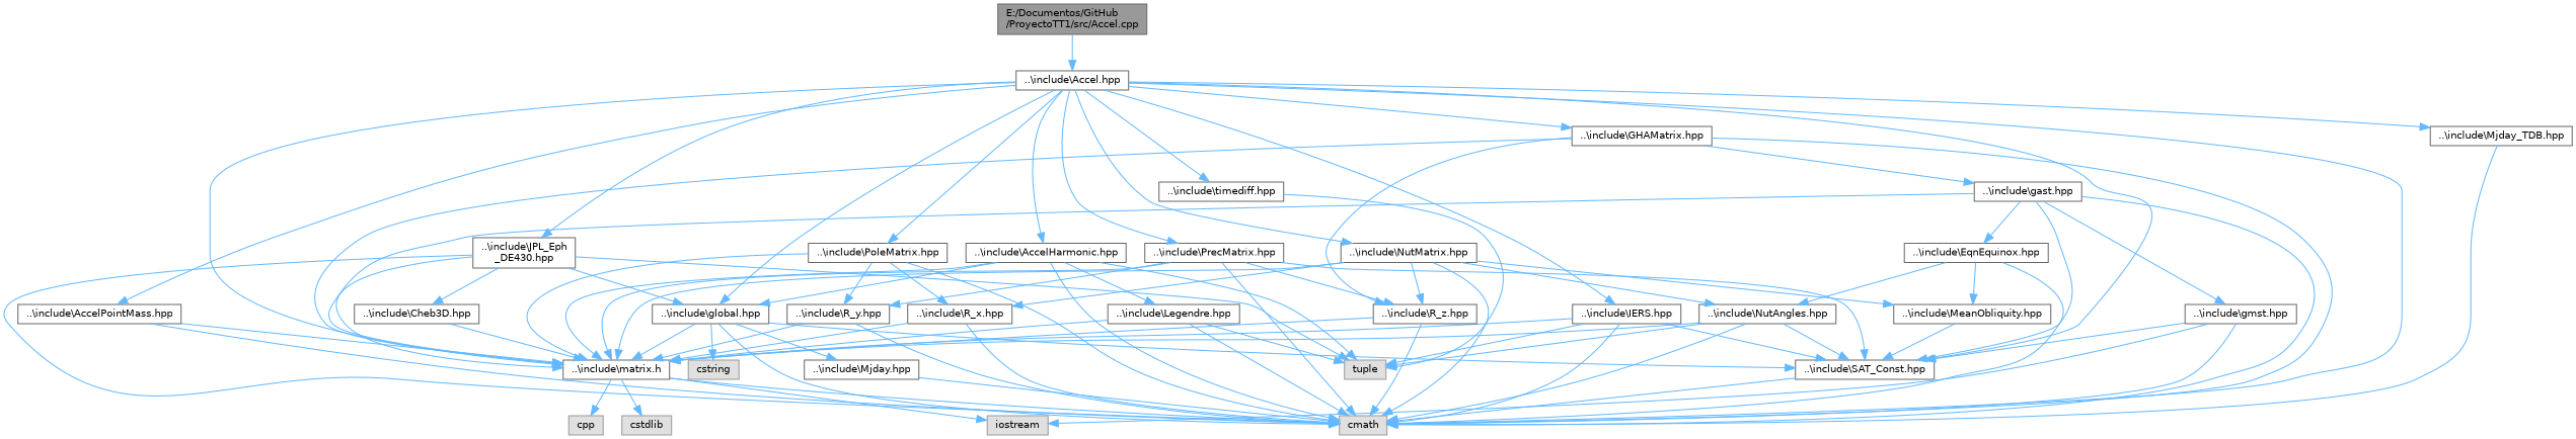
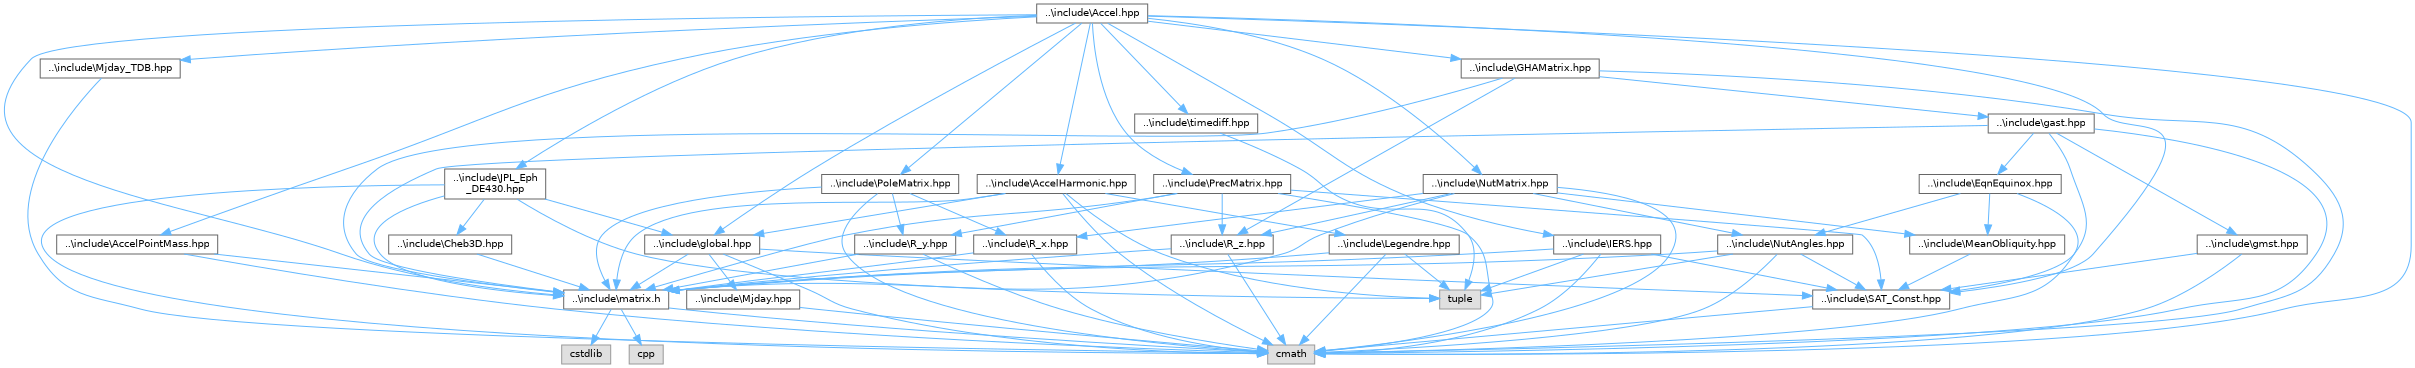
  digraph {
    node [color=grey40 fillcolor=white fontname=Helvetica fontsize=10 shape=box style=filled]
    edge [color=steelblue1 fontname=Helvetica fontsize=10 labelfontname=Helvetica labelfontsize=10 style=solid]
-   n1 [color=gray40 fillcolor=grey60 fontcolor=black height=0.2 label="E:/Documentos/GitHub\l/ProyectoTT1/src/Accel.cpp" width=0.4]
    n2 [height=0.2 label="..\\include\\Accel.hpp" width=0.4]
    n3 [color=grey60 fillcolor="#E0E0E0" height=0.2 label=cmath width=0.4]
    n4 [height=0.2 label="..\\include\\matrix.h" width=0.4]
    n5 [height=0.2 label="..\\include\\global.hpp" width=0.4]
    n6 [height=0.2 label="..\\include\\SAT_Const.hpp" width=0.4]
    n7 [height=0.2 label="..\\include\\IERS.hpp" width=0.4]
    n8 [height=0.2 label="..\\include\\timediff.hpp" width=0.4]
    n9 [height=0.2 label="..\\include\\Mjday_TDB.hpp" width=0.4]
    n10 [height=0.2 label="..\\include\\JPL_Eph\l_DE430.hpp" width=0.4]
    n11 [height=0.2 label="..\\include\\AccelHarmonic.hpp" width=0.4]
    n12 [height=0.2 label="..\\include\\AccelPointMass.hpp" width=0.4]
    n13 [height=0.2 label="..\\include\\PrecMatrix.hpp" width=0.4]
    Node24 [height=0.2 label="..\\include\\NutMatrix.hpp" width=0.4]
    n15 [height=0.2 label="..\\include\\PoleMatrix.hpp" width=0.4]
    n16 [height=0.2 label="..\\include\\GHAMatrix.hpp" width=0.4]
    n17 [color=grey60 fillcolor="#E0E0E0" height=0.2 label=cpp width=0.4]
    n18 [color=grey60 fillcolor="#E0E0E0" height=0.2 label=cstdlib width=0.4]
-   n19 [color=grey60 fillcolor="#E0E0E0" height=0.2 label=iostream width=0.4]
-   n20 [color=grey60 fillcolor="#E0E0E0" height=0.2 label=cstring width=0.4]
    n21 [height=0.2 label="..\\include\\Mjday.hpp" width=0.4]
    n22 [color=grey60 fillcolor="#E0E0E0" height=0.2 label=tuple width=0.4]
    n23 [height=0.2 label="..\\include\\Cheb3D.hpp" width=0.4]
    n24 [height=0.2 label="..\\include\\Legendre.hpp" width=0.4]
    n25 [height=0.2 label="..\\include\\R_y.hpp" width=0.4]
    n26 [height=0.2 label="..\\include\\R_z.hpp" width=0.4]
    n27 [height=0.2 label="..\\include\\MeanObliquity.hpp" width=0.4]
    Node26 [height=0.2 label="..\\include\\NutAngles.hpp" width=0.4]
    n29 [height=0.2 label="..\\include\\R_x.hpp" width=0.4]
    n30 [height=0.2 label="..\\include\\gast.hpp" width=0.4]
    n31 [height=0.2 label="..\\include\\gmst.hpp" width=0.4]
    n32 [height=0.2 label="..\\include\\EqnEquinox.hpp" width=0.4]
-   n1 -> n2
    n2 -> n3
    n2 -> n4
    n2 -> n5
    n2 -> n6
    n2 -> n7
    n2 -> n8
    n2 -> n9
    n2 -> n10
    n2 -> n11
    n2 -> n12
    n2 -> n13
    n2 -> Node24
    n2 -> n15
    n2 -> n16
    n4 -> n3
    n4 -> n17
    n4 -> n18
-   n4 -> n19
    n5 -> n3
    n5 -> n4
    n5 -> n6
-   n5 -> n20
    n5 -> n21
    n6 -> n3
    n7 -> n3
    n7 -> n4
    n7 -> n6
    n7 -> n22
    n8 -> n22
    n9 -> n3
    n10 -> n3
    n10 -> n4
    n10 -> n5
    n10 -> n22
    n10 -> n23
    n11 -> n3
    n11 -> n4
    n11 -> n5
    n11 -> n22
    n11 -> n24
    n12 -> n3
    n12 -> n4
    n13 -> n3
    n13 -> n4
    n13 -> n6
    n13 -> n25
    n13 -> n26
    Node24 -> n3
    Node24 -> n4
    Node24 -> n26
    Node24 -> n27
    Node24 -> Node26
    Node24 -> n29
    n15 -> n3
    n15 -> n4
    n15 -> n25
    n15 -> n29
    n16 -> n3
    n16 -> n4
    n16 -> n26
    n16 -> n30
    n21 -> n3
    n23 -> n4
    n24 -> n3
    n24 -> n4
    n24 -> n22
    n25 -> n3
    n25 -> n4
    n26 -> n3
    n26 -> n4
    n27 -> n6
    Node26 -> n3
    Node26 -> n4
    Node26 -> n6
    Node26 -> n22
    n29 -> n3
    n29 -> n4
    n30 -> n3
    n30 -> n4
    n30 -> n6
    n30 -> n31
    n30 -> n32
    n31 -> n3
    n31 -> n6
-   n31 -> n19
    n32 -> n3
    n32 -> n27
    n32 -> Node26
  }
